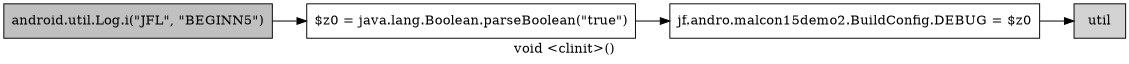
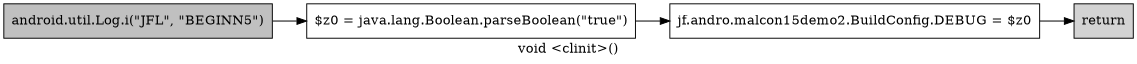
  digraph {
    label="void <clinit>()"
    rankdir=LR
    node [method=23508 shape=box]
    n1 [fillcolor=gray invoke_real="<android.util.Log: int i(java.lang.String,java.lang.String)>" invoke_target="<android.util.Log: int i(java.lang.String,java.lang.String)>" label="android.util.Log.i(\"JFL\", \"BEGINN5\")" style=filled]
    n2 [invoke_real="<java.lang.Boolean: boolean parseBoolean(java.lang.String)>" invoke_target="<java.lang.Boolean: boolean parseBoolean(java.lang.String)>" label="$z0 = java.lang.Boolean.parseBoolean(\"true\")"]
    n3 [label="jf.andro.malcon15demo2.BuildConfig.DEBUG = $z0"]
-   n4 [fillcolor=lightgray label=util style=filled]
+   n4 [fillcolor=lightgray label=return style=filled]
    n1 -> n2
    n2 -> n3
    n3 -> n4
  }
